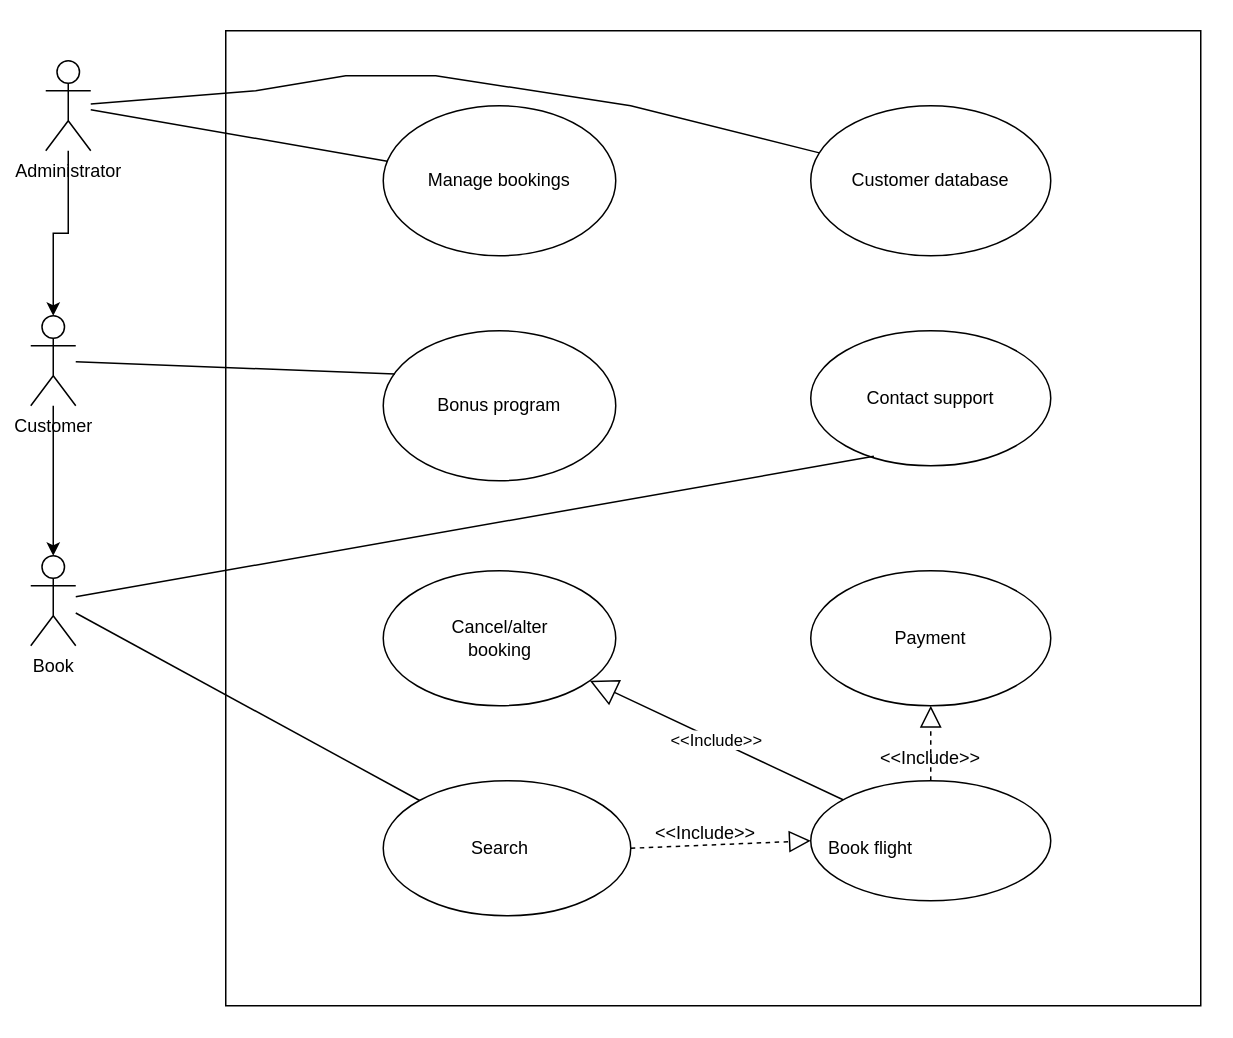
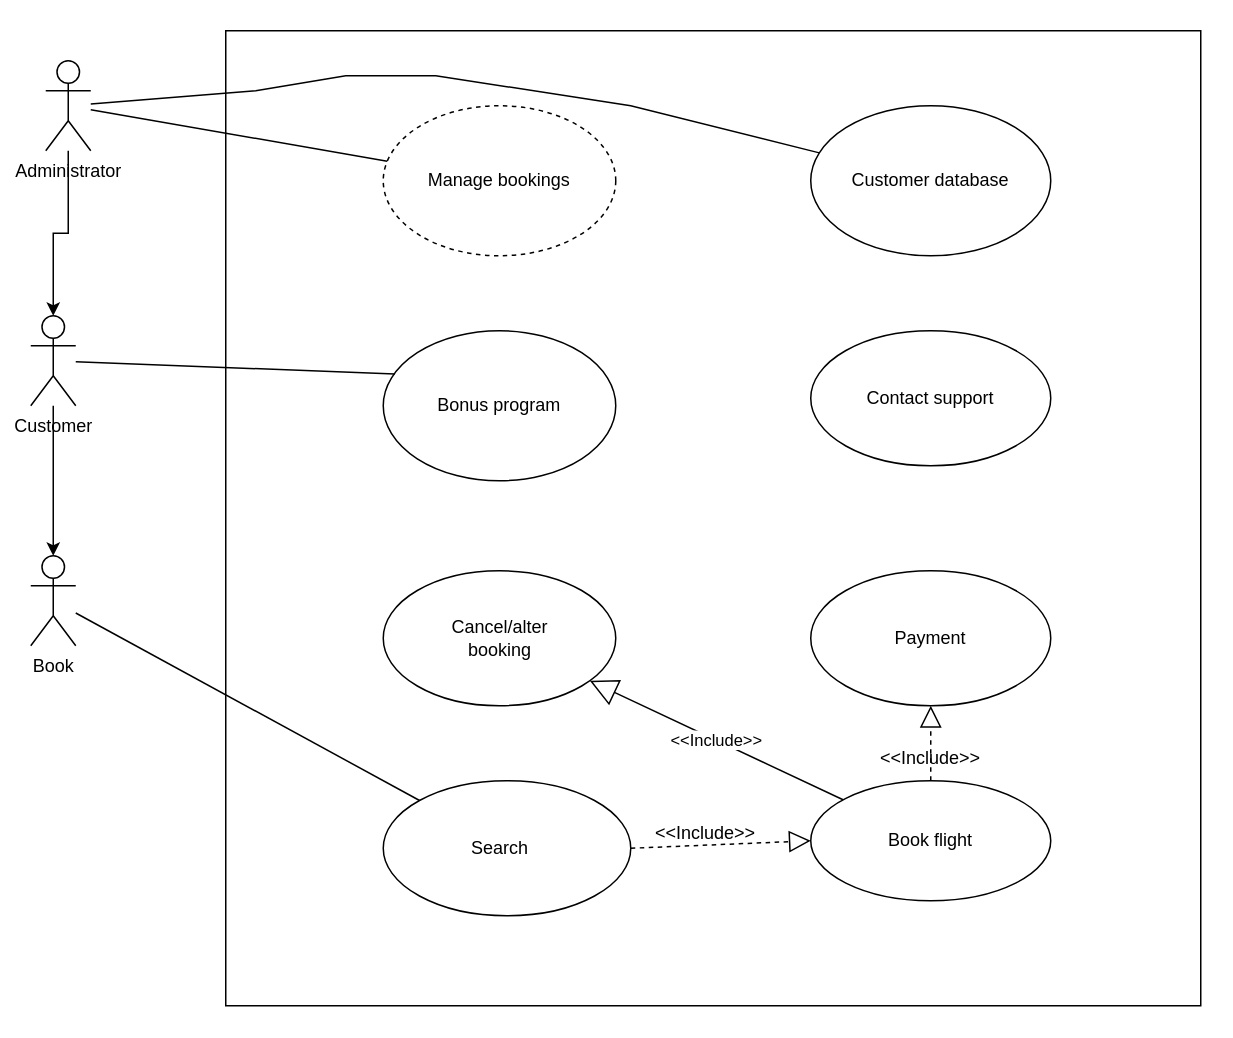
  <mxCell id="0" />
  <mxCell id="1" parent="0" />
  <mxCell id="2" value="" style="whiteSpace=wrap;html=1;aspect=fixed;" parent="1" vertex="1"><mxGeometry x="150" y="20" width="650" height="650" as="geometry" /></mxCell>
  <mxCell id="3" value="Customer database" style="ellipse;whiteSpace=wrap;html=1;" parent="1" vertex="1"><mxGeometry x="540" y="70" width="160" height="100" as="geometry" /></mxCell>
  <mxCell id="4" value="Contact support" style="ellipse;whiteSpace=wrap;html=1;" parent="1" vertex="1"><mxGeometry x="540" y="220" width="160" height="90" as="geometry" /></mxCell>
  <mxCell id="5" value="" style="ellipse;whiteSpace=wrap;html=1;" parent="1" vertex="1"><mxGeometry x="540" y="380" width="160" height="90" as="geometry" /></mxCell>
  <mxCell id="6" value="" style="ellipse;whiteSpace=wrap;html=1;" parent="1" vertex="1"><mxGeometry x="540" y="520" width="160" height="80" as="geometry" /></mxCell>
  <mxCell id="7" value="" style="ellipse;whiteSpace=wrap;html=1;" parent="1" vertex="1"><mxGeometry x="255" y="520" width="165" height="90" as="geometry" /></mxCell>
  <mxCell id="8" value="" style="ellipse;whiteSpace=wrap;html=1;" parent="1" vertex="1"><mxGeometry x="255" y="380" width="155" height="90" as="geometry" /></mxCell>
  <mxCell id="9" value="Bonus program" style="ellipse;whiteSpace=wrap;html=1;" parent="1" vertex="1"><mxGeometry x="255" y="220" width="155" height="100" as="geometry" /></mxCell>
- <mxCell id="10" value="Manage bookings" style="ellipse;whiteSpace=wrap;html=1;" parent="1" vertex="1"><mxGeometry x="255" y="70" width="155" height="100" as="geometry" /></mxCell>
+ <mxCell id="10" value="Manage bookings" style="ellipse;whiteSpace=wrap;html=1;dashed=1;" parent="1" vertex="1"><mxGeometry x="255" y="70" width="155" height="100" as="geometry" /></mxCell>
  <mxCell id="11" value="Search" style="text;html=1;strokeColor=none;fillColor=none;align=center;verticalAlign=middle;whiteSpace=wrap;rounded=0;" parent="1" vertex="1"><mxGeometry x="302.5" y="550" width="60" height="30" as="geometry" /></mxCell>
- <mxCell id="12" value="Book flight" style="text;html=1;strokeColor=none;fillColor=none;align=center;verticalAlign=middle;whiteSpace=wrap;rounded=0;" parent="1" vertex="1"><mxGeometry x="550" y="550" width="60" height="30" as="geometry" /></mxCell>
+ <mxCell id="12" value="Book flight" style="text;html=1;strokeColor=none;fillColor=none;align=center;verticalAlign=middle;whiteSpace=wrap;rounded=0;" parent="1" vertex="1"><mxGeometry x="590" y="545" width="60" height="30" as="geometry" /></mxCell>
  <mxCell id="13" value="" style="endArrow=block;dashed=1;endFill=0;endSize=12;html=1;rounded=0;entryX=0;entryY=0.5;entryDx=0;entryDy=0;exitX=1;exitY=0.5;exitDx=0;exitDy=0;" parent="1" source="7" target="6" edge="1"><mxGeometry width="160" relative="1" as="geometry"><mxPoint x="420" y="430" as="sourcePoint" /><mxPoint x="580" y="430" as="targetPoint" /></mxGeometry></mxCell>
  <mxCell id="14" value="&amp;lt;&amp;lt;Include&amp;gt;&amp;gt;" style="text;html=1;strokeColor=none;fillColor=none;align=center;verticalAlign=middle;whiteSpace=wrap;rounded=0;" parent="1" vertex="1"><mxGeometry x="440" y="540" width="60" height="30" as="geometry" /></mxCell>
  <mxCell id="15" value="Payment" style="text;html=1;strokeColor=none;fillColor=none;align=center;verticalAlign=middle;whiteSpace=wrap;rounded=0;" parent="1" vertex="1"><mxGeometry x="590" y="410" width="60" height="30" as="geometry" /></mxCell>
  <mxCell id="16" value="" style="endArrow=block;dashed=1;endFill=0;endSize=12;html=1;rounded=0;exitX=0.5;exitY=0;exitDx=0;exitDy=0;" parent="1" source="6" target="5" edge="1"><mxGeometry width="160" relative="1" as="geometry"><mxPoint x="420" y="370" as="sourcePoint" /><mxPoint x="580" y="370" as="targetPoint" /></mxGeometry></mxCell>
  <mxCell id="17" value="&amp;lt;&amp;lt;Include&amp;gt;&amp;gt;" style="text;html=1;strokeColor=none;fillColor=none;align=center;verticalAlign=middle;whiteSpace=wrap;rounded=0;" parent="1" vertex="1"><mxGeometry x="590" y="490" width="60" height="30" as="geometry" /></mxCell>
  <mxCell id="18" value="Cancel/alter booking" style="text;html=1;strokeColor=none;fillColor=none;align=center;verticalAlign=middle;whiteSpace=wrap;rounded=0;" parent="1" vertex="1"><mxGeometry x="302.5" y="410" width="60" height="30" as="geometry" /></mxCell>
  <mxCell id="19" value="&amp;lt;&amp;lt;Include&amp;gt;&amp;gt;" style="endArrow=block;endSize=16;endFill=0;html=1;rounded=0;" parent="1" source="6" target="8" edge="1"><mxGeometry width="160" relative="1" as="geometry"><mxPoint x="420" y="370" as="sourcePoint" /><mxPoint x="580" y="370" as="targetPoint" /></mxGeometry></mxCell>
  <mxCell id="20" value="" style="edgeStyle=orthogonalEdgeStyle;rounded=0;orthogonalLoop=1;jettySize=auto;html=1;" parent="1" source="21" target="23" edge="1"><mxGeometry relative="1" as="geometry" /></mxCell>
  <mxCell id="21" value="Administrator&lt;br&gt;" style="shape=umlActor;verticalLabelPosition=bottom;verticalAlign=top;html=1;" parent="1" vertex="1"><mxGeometry x="30" y="40" width="30" height="60" as="geometry" /></mxCell>
  <mxCell id="22" value="" style="edgeStyle=orthogonalEdgeStyle;rounded=0;orthogonalLoop=1;jettySize=auto;html=1;" parent="1" source="23" target="24" edge="1"><mxGeometry relative="1" as="geometry" /></mxCell>
  <mxCell id="23" value="Customer" style="shape=umlActor;verticalLabelPosition=bottom;verticalAlign=top;html=1;" parent="1" vertex="1"><mxGeometry x="20" y="210" width="30" height="60" as="geometry" /></mxCell>
  <mxCell id="24" value="Book" style="shape=umlActor;verticalLabelPosition=bottom;verticalAlign=top;html=1;" parent="1" vertex="1"><mxGeometry x="20" y="370" width="30" height="60" as="geometry" /></mxCell>
  <mxCell id="25" value="" style="endArrow=none;html=1;rounded=0;" parent="1" source="24" target="7" edge="1"><mxGeometry width="50" height="50" relative="1" as="geometry"><mxPoint x="330" y="280" as="sourcePoint" /><mxPoint x="380" y="230" as="targetPoint" /></mxGeometry></mxCell>
  <mxCell id="26" value="" style="endArrow=none;html=1;rounded=0;entryX=0.05;entryY=0.289;entryDx=0;entryDy=0;entryPerimeter=0;" parent="1" source="23" target="9" edge="1"><mxGeometry width="50" height="50" relative="1" as="geometry"><mxPoint x="330" y="280" as="sourcePoint" /><mxPoint x="380" y="230" as="targetPoint" /></mxGeometry></mxCell>
  <mxCell id="27" value="" style="endArrow=none;html=1;rounded=0;" parent="1" source="21" target="3" edge="1"><mxGeometry width="50" height="50" relative="1" as="geometry"><mxPoint x="330" y="280" as="sourcePoint" /><mxPoint x="380" y="230" as="targetPoint" /><Array as="points"><mxPoint x="170" y="60" /><mxPoint x="230" y="50" /><mxPoint x="290" y="50" /><mxPoint x="420" y="70" /></Array></mxGeometry></mxCell>
- <mxCell id="28" value="" style="endArrow=none;html=1;rounded=0;entryX=0.263;entryY=0.93;entryDx=0;entryDy=0;entryPerimeter=0;" parent="1" source="24" target="4" edge="1"><mxGeometry width="50" height="50" relative="1" as="geometry"><mxPoint x="330" y="390" as="sourcePoint" /><mxPoint x="380" y="340" as="targetPoint" /></mxGeometry></mxCell>
  <mxCell id="29" value="" style="endArrow=none;html=1;rounded=0;" parent="1" source="21" target="10" edge="1"><mxGeometry width="50" height="50" relative="1" as="geometry"><mxPoint x="330" y="280" as="sourcePoint" /><mxPoint x="380" y="230" as="targetPoint" /></mxGeometry></mxCell>
